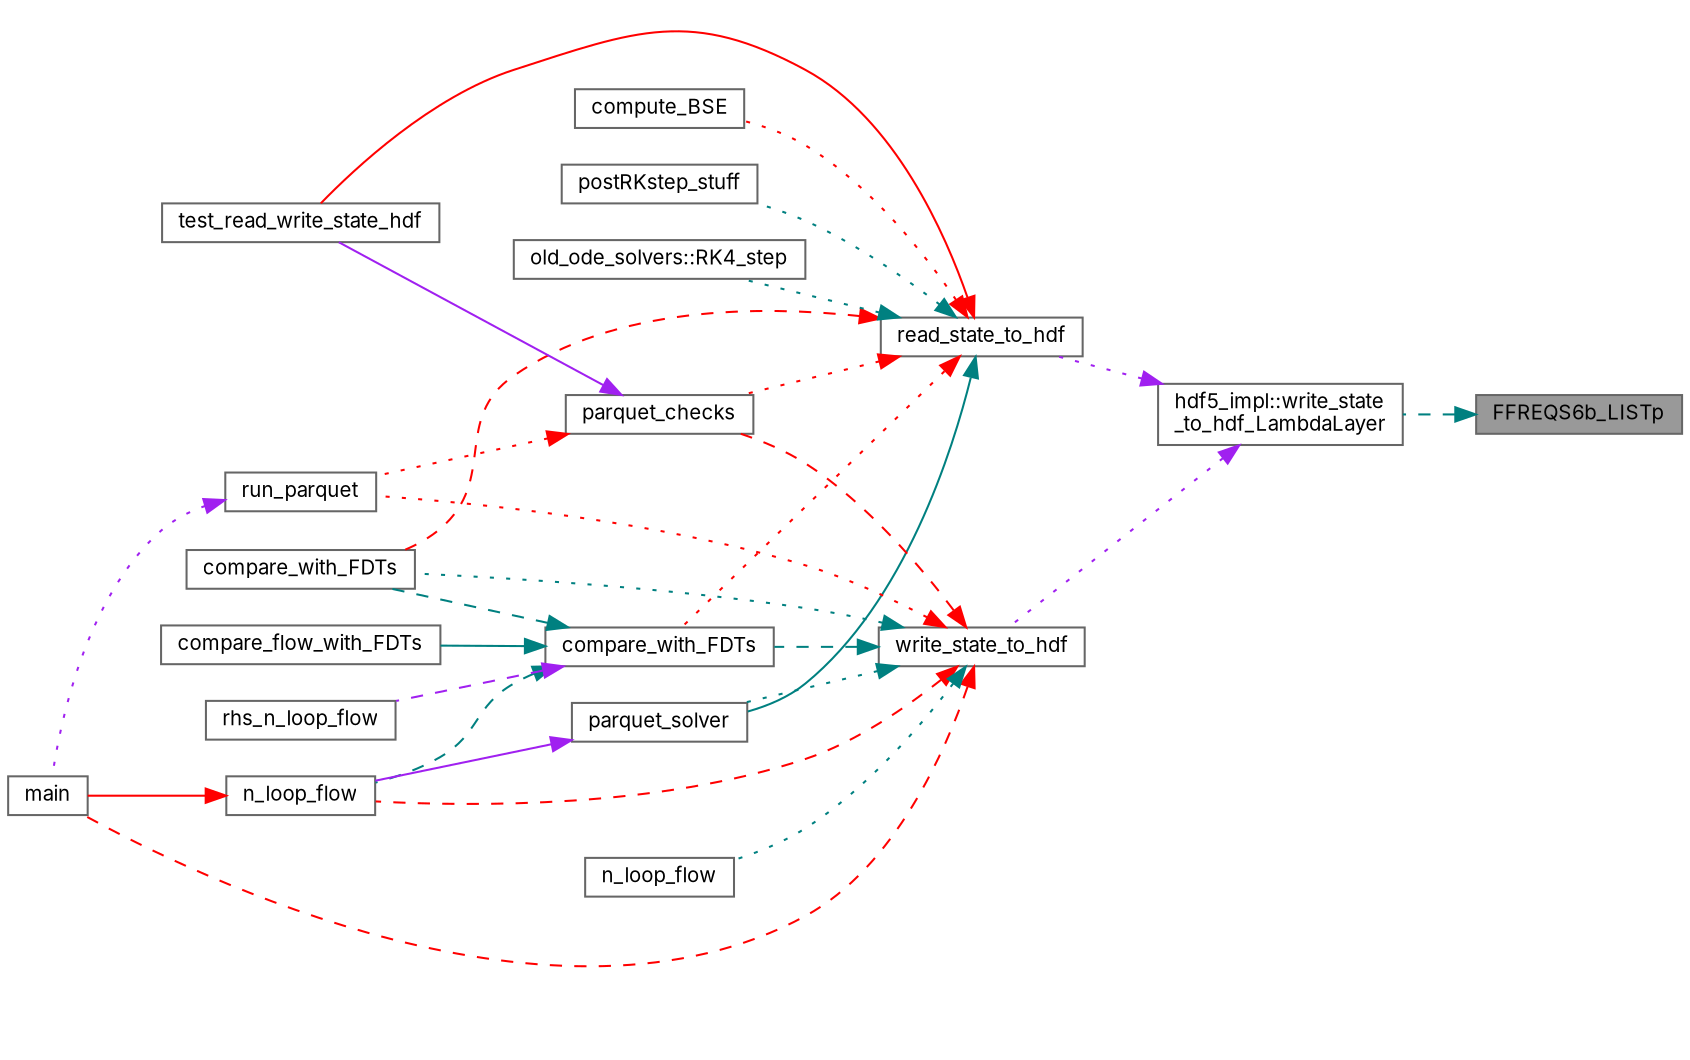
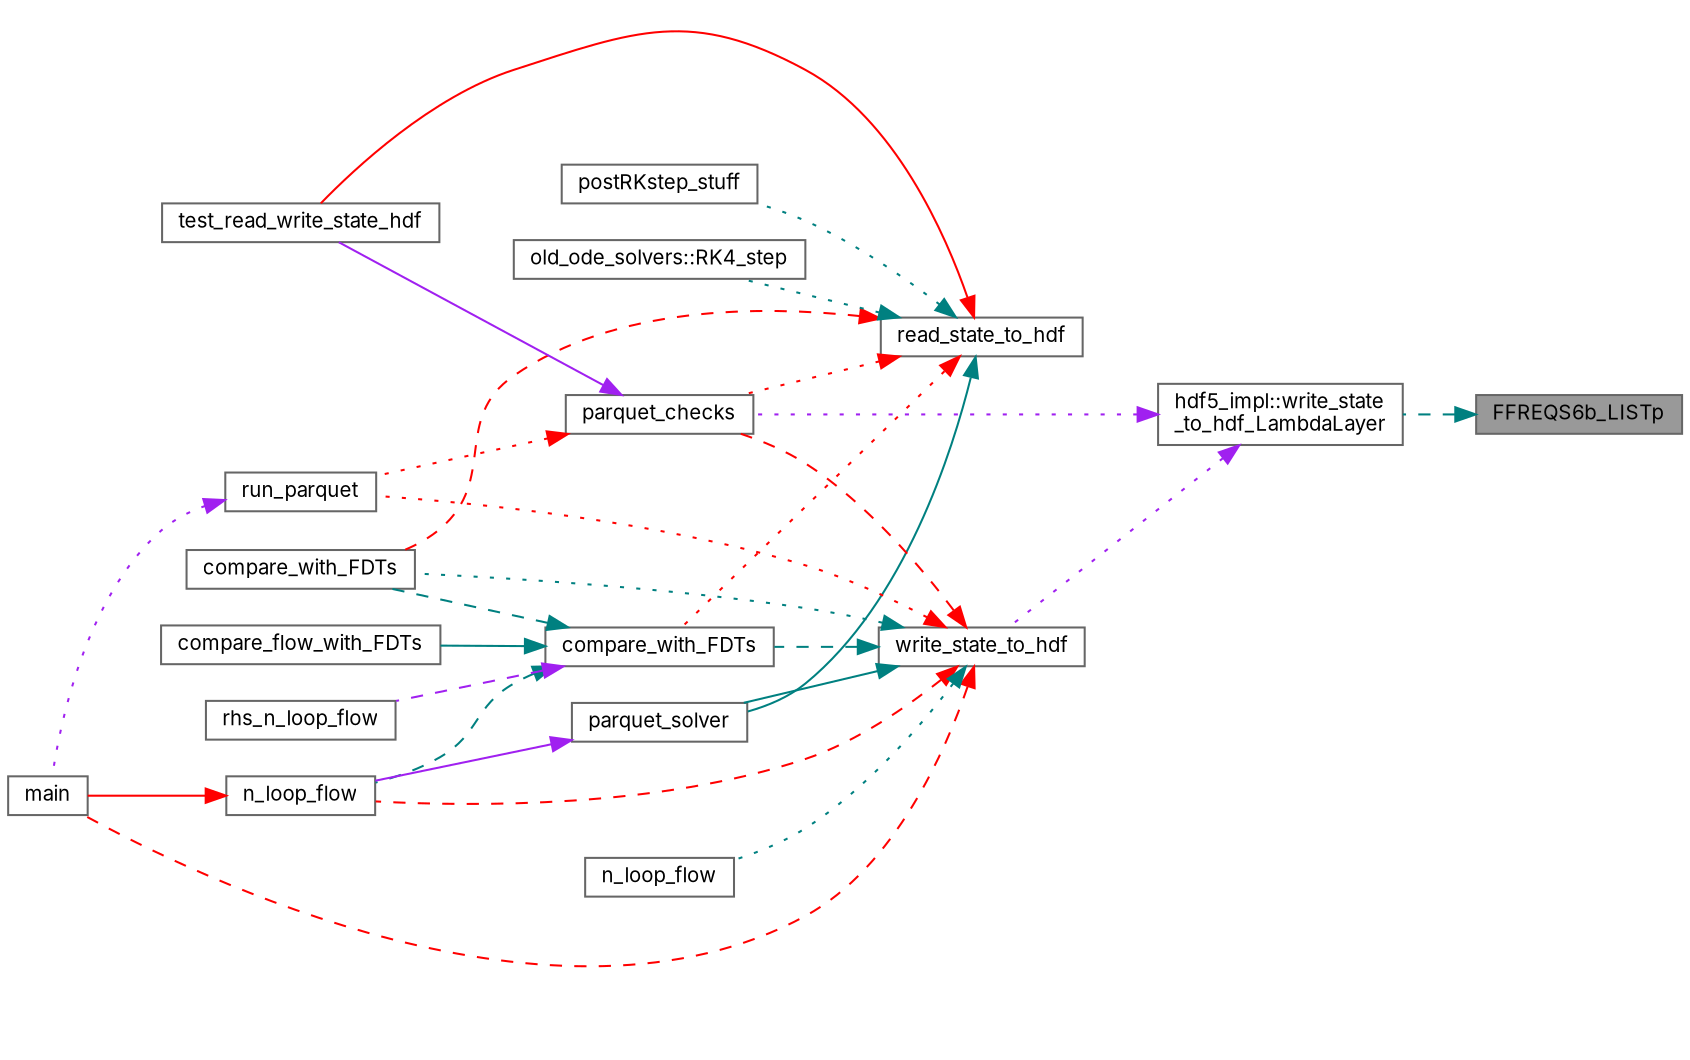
  digraph {
    fontname=Inter
    rankdir=RL
    node [color=grey40 fillcolor=white fontname=Inter fontsize=10 shape=box style=filled]
    edge [color=teal dir=back fontname=Inter fontsize=10 labelfontname=Helvetica labelfontsize=10 style=dotted]
    n1 [color=gray40 fillcolor=grey60 fontcolor=black height=0.2 label=FFREQS6b_LISTp width=0.4]
    n2 [height=0.2 label="hdf5_impl::write_state\l_to_hdf_LambdaLayer" width=0.4]
    n3 [height=0.2 label=read_state_to_hdf width=0.4]
    n4 [height=0.2 label=write_state_to_hdf width=0.4]
    n5 [height=0.2 label=compare_with_FDTs width=0.4]
    n6 [height=0.2 label=compare_with_FDTs width=0.4]
-   n7 [height=0.2 label=compute_BSE width=0.4]
    n8 [height=0.2 label=parquet_checks width=0.4]
    n9 [height=0.2 label=parquet_solver width=0.4]
    n10 [height=0.2 label=postRKstep_stuff width=0.4]
    n11 [height=0.2 label="old_ode_solvers::RK4_step" width=0.4]
    n12 [height=0.2 label=test_read_write_state_hdf width=0.4]
    n13 [height=0.2 label=n_loop_flow width=0.4]
    n14 [height=0.2 label=main width=0.4]
    n15 [height=0.2 label=run_parquet width=0.4]
    n16 [height=0.2 label=n_loop_flow width=0.4]
    n17 [height=0.2 label=compare_flow_with_FDTs width=0.4]
    n18 [height=0.2 label=rhs_n_loop_flow width=0.4]
    n1 -> n2 [style=dashed]
-   n2 -> n3 [color=purple]
+   n2 -> n8 [color=purple]
    n2 -> n4 [color=purple]
    n3 -> n5 [color=red style=dashed]
    n3 -> n6 [color=red]
-   n3 -> n7 [color=red]
    n3 -> n8 [color=red]
    n3 -> n9 [style=solid]
    n3 -> n10
    n3 -> n11
    n3 -> n12 [color=red style=solid]
    n4 -> n5
    n4 -> n6 [style=dashed]
    n4 -> n8 [color=red style=dashed]
-   n4 -> n9
+   n4 -> n9 [style=solid]
    n4 -> n13 [color=red style=dashed]
    n4 -> n14 [color=red style=dashed]
    n4 -> n15 [color=red]
    n4 -> n16
    n6 -> n5 [style=dashed]
    n6 -> n13 [style=dashed]
    n6 -> n17 [style=solid]
    n6 -> n18 [color=purple style=dashed]
    n8 -> n12 [color=purple style=solid]
    n8 -> n15 [color=red]
    n9 -> n13 [color=purple style=solid]
    n13 -> n14 [color=red style=solid]
    n15 -> n14 [color=purple]
  }
